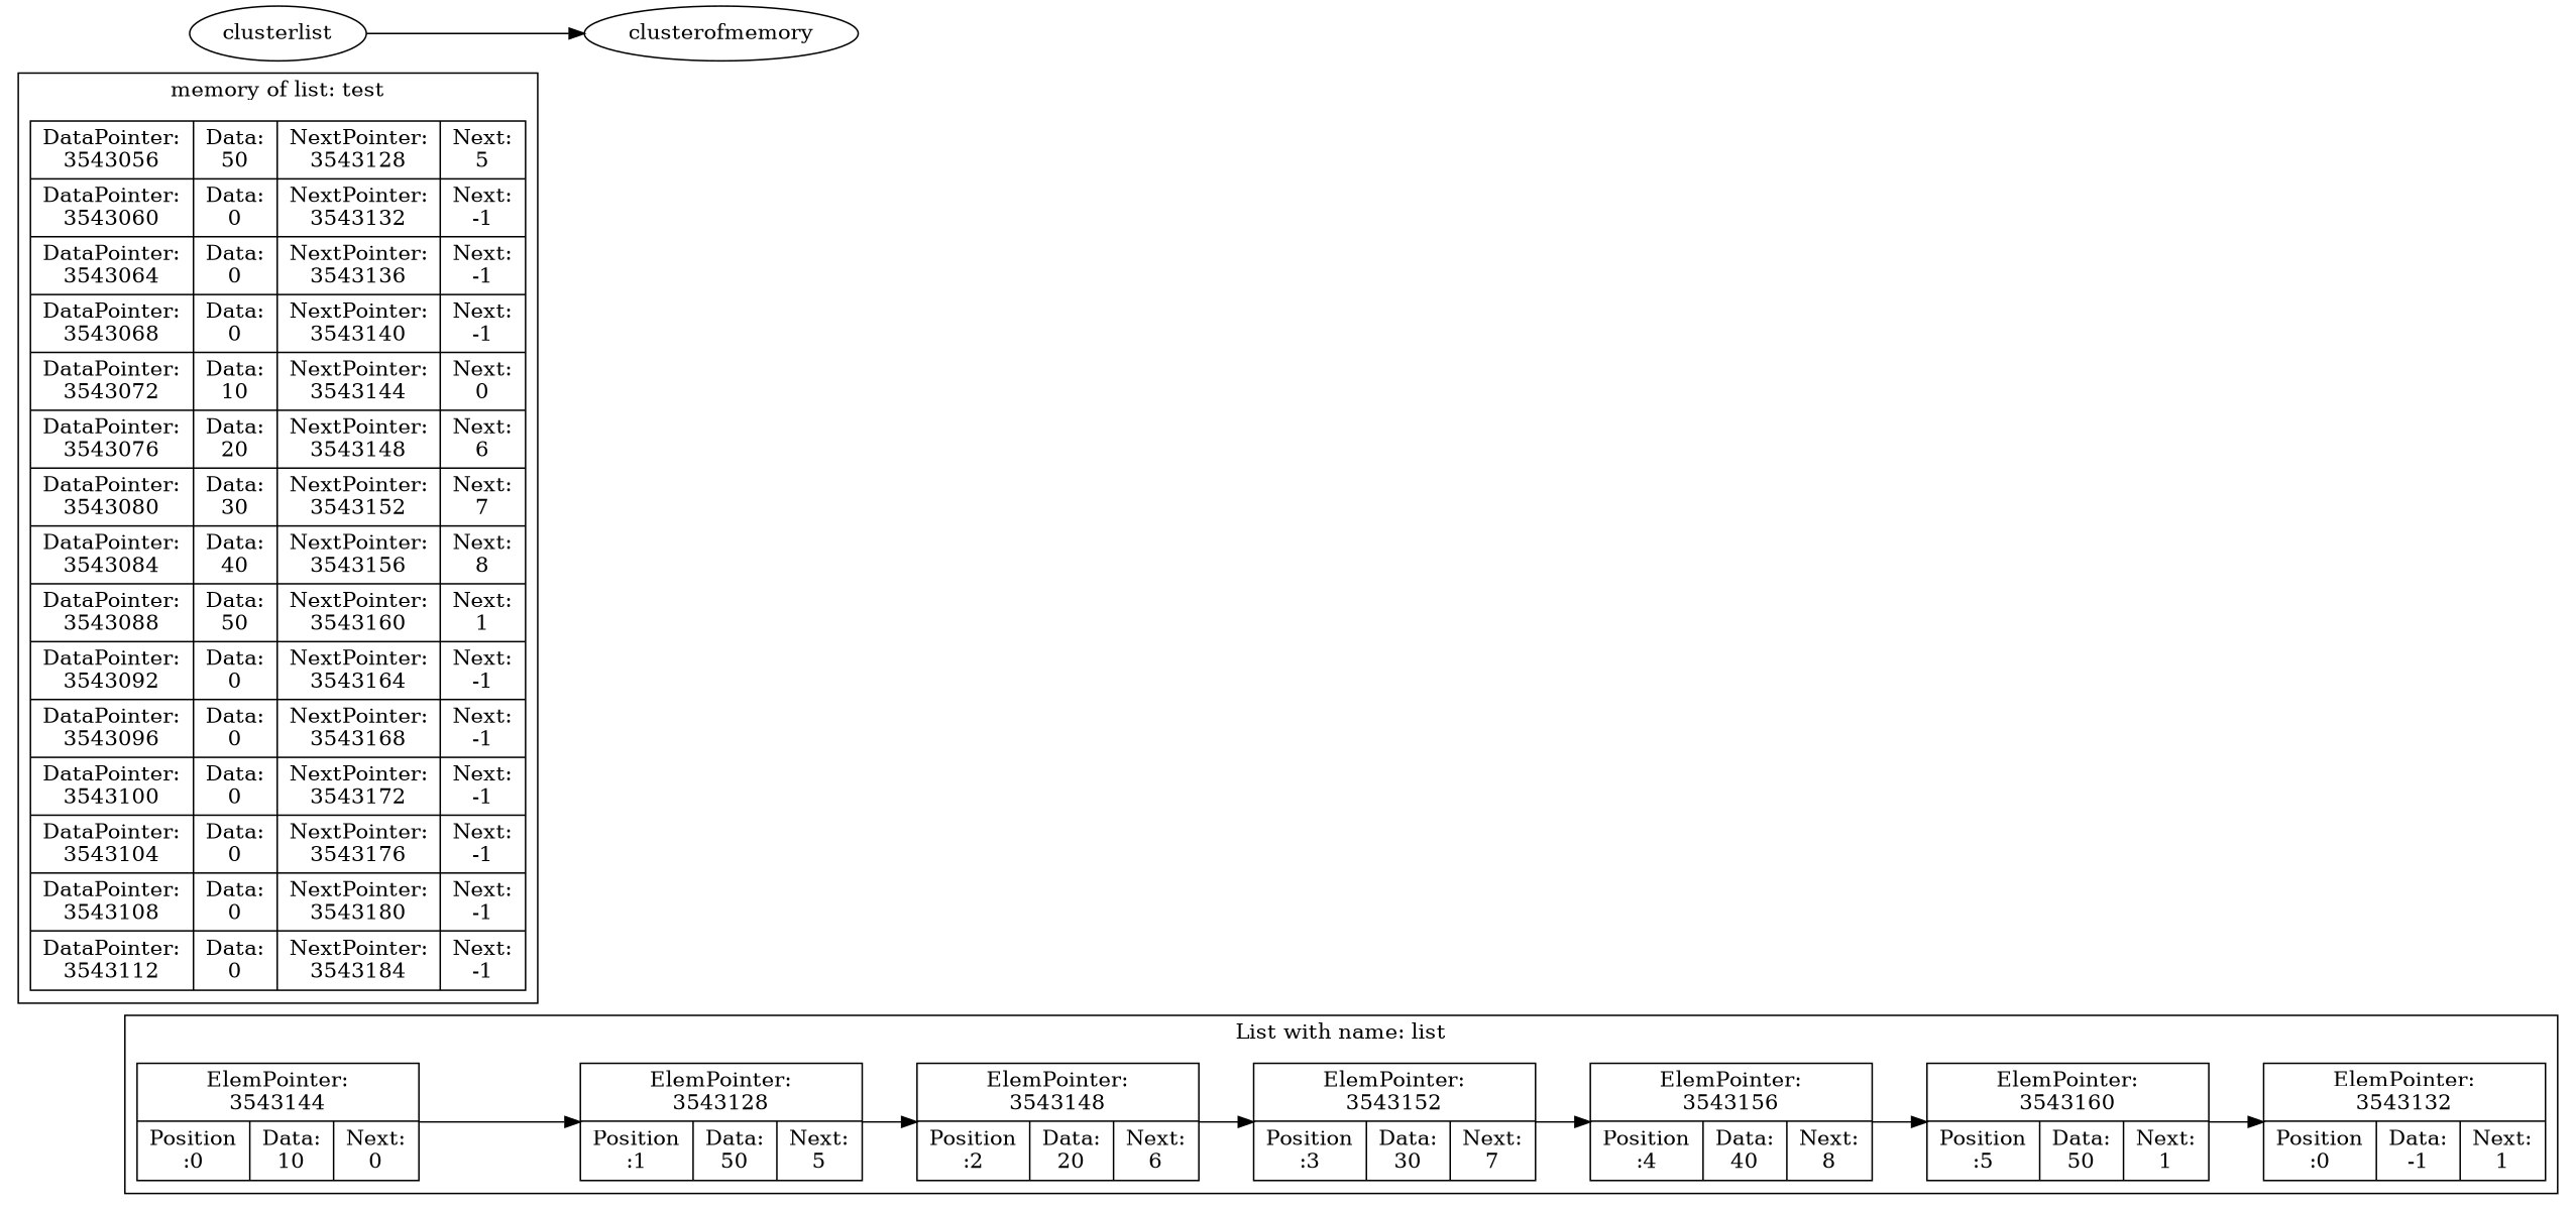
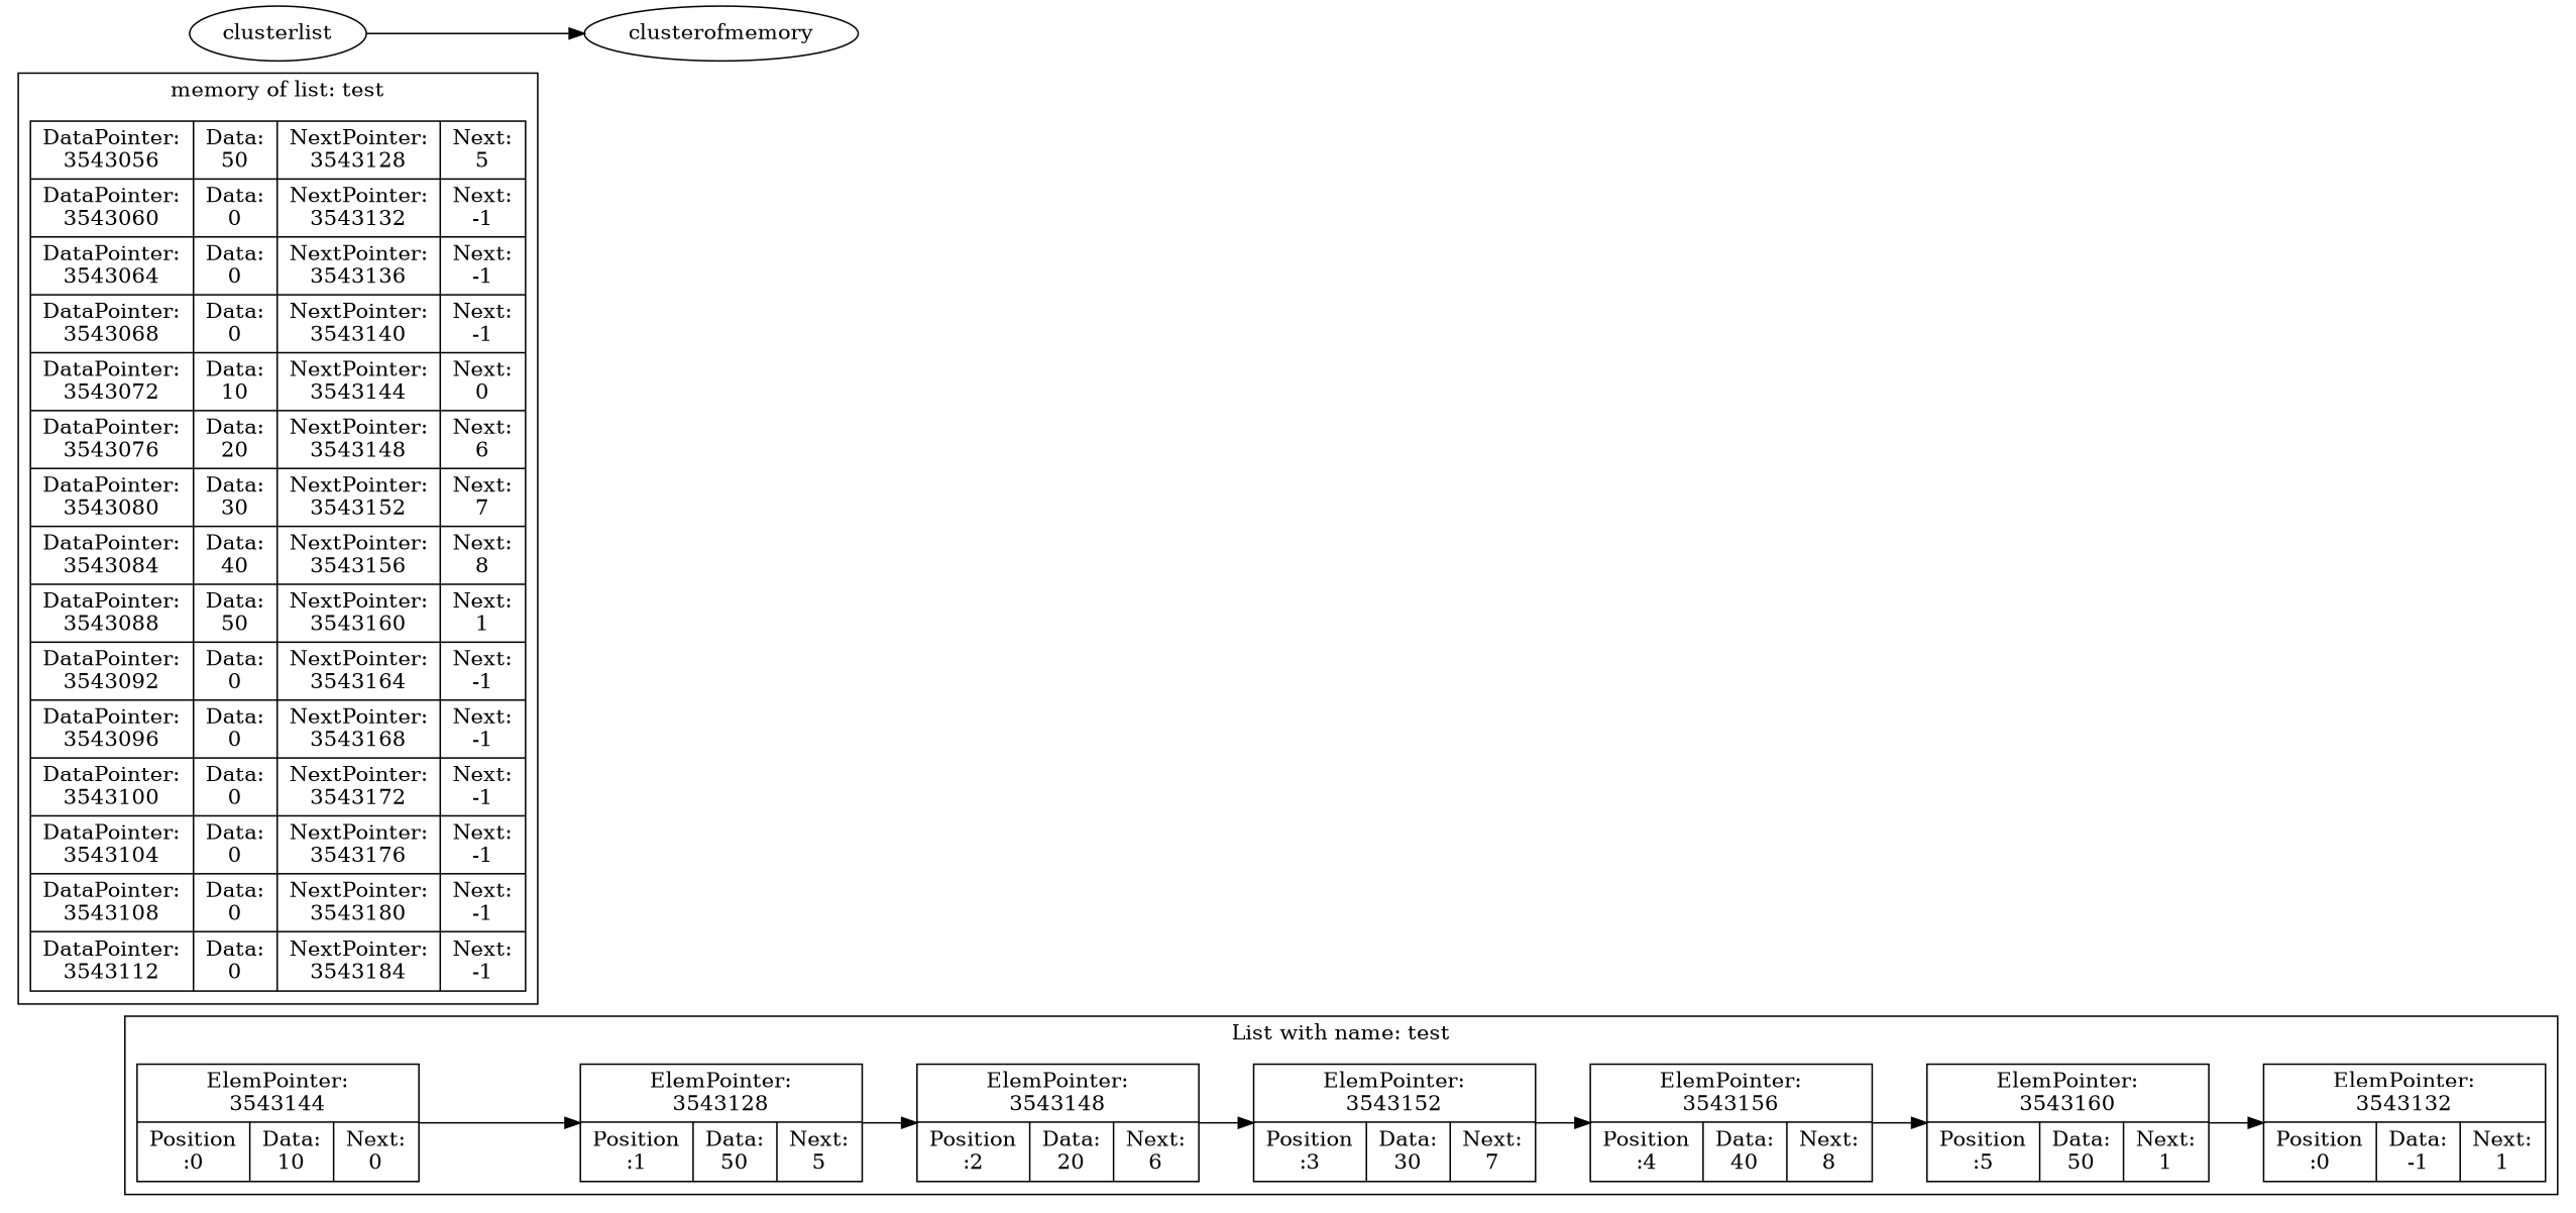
  digraph {
    rankdir=LR
    node [shape=record]
    n1 [label="ElemPointer:\n3543144 | {Position\n:0 | Data:\n10 | Next:\n0}"]
    n2 [label="ElemPointer:\n3543128 | {Position\n:1 | Data:\n50 | Next:\n5}"]
    n3 [label="ElemPointer:\n3543148 | {Position\n:2 | Data:\n20 | Next:\n6}"]
    n4 [label="ElemPointer:\n3543152 | {Position\n:3 | Data:\n30 | Next:\n7}"]
    n5 [label="ElemPointer:\n3543156 | {Position\n:4 | Data:\n40 | Next:\n8}"]
    n6 [label="ElemPointer:\n3543160 | {Position\n:5 | Data:\n50 | Next:\n1}"]
    n7 [label="ElemPointer:\n3543132 | {Position\n:0 | Data:\n-1 | Next:\n1}"]
    n8 [label="{DataPointer:\n3543056 | Data:\n50 | NextPointer:\n3543128 | Next:\n5}| {DataPointer:\n3543060 | Data:\n0 | NextPointer:\n3543132 | Next:\n-1}| {DataPointer:\n3543064 | Data:\n0 | NextPointer:\n3543136 | Next:\n-1}| {DataPointer:\n3543068 | Data:\n0 | NextPointer:\n3543140 | Next:\n-1}| {DataPointer:\n3543072 | Data:\n10 | NextPointer:\n3543144 | Next:\n0}| {DataPointer:\n3543076 | Data:\n20 | NextPointer:\n3543148 | Next:\n6}| {DataPointer:\n3543080 | Data:\n30 | NextPointer:\n3543152 | Next:\n7}| {DataPointer:\n3543084 | Data:\n40 | NextPointer:\n3543156 | Next:\n8}| {DataPointer:\n3543088 | Data:\n50 | NextPointer:\n3543160 | Next:\n1}| {DataPointer:\n3543092 | Data:\n0 | NextPointer:\n3543164 | Next:\n-1}| {DataPointer:\n3543096 | Data:\n0 | NextPointer:\n3543168 | Next:\n-1}| {DataPointer:\n3543100 | Data:\n0 | NextPointer:\n3543172 | Next:\n-1}| {DataPointer:\n3543104 | Data:\n0 | NextPointer:\n3543176 | Next:\n-1}| {DataPointer:\n3543108 | Data:\n0 | NextPointer:\n3543180 | Next:\n-1}| {DataPointer:\n3543112 | Data:\n0 | NextPointer:\n3543184 | Next:\n-1}"]
    clusterlist [shape=""]
    clusterofmemory [shape=""]
    subgraph cluster_1 {
-     label="List with name: list"
+     label="List with name: test"
      n1
      n2
      n3
      n4
      n5
      n6
      n7
    }
    subgraph cluster_2 {
      label="memory of list: test"
      n8
    }
    n1 -> n2
    n2 -> n3
    n3 -> n4
    n4 -> n5
    n5 -> n6
    n6 -> n7
    clusterlist -> clusterofmemory
  }
